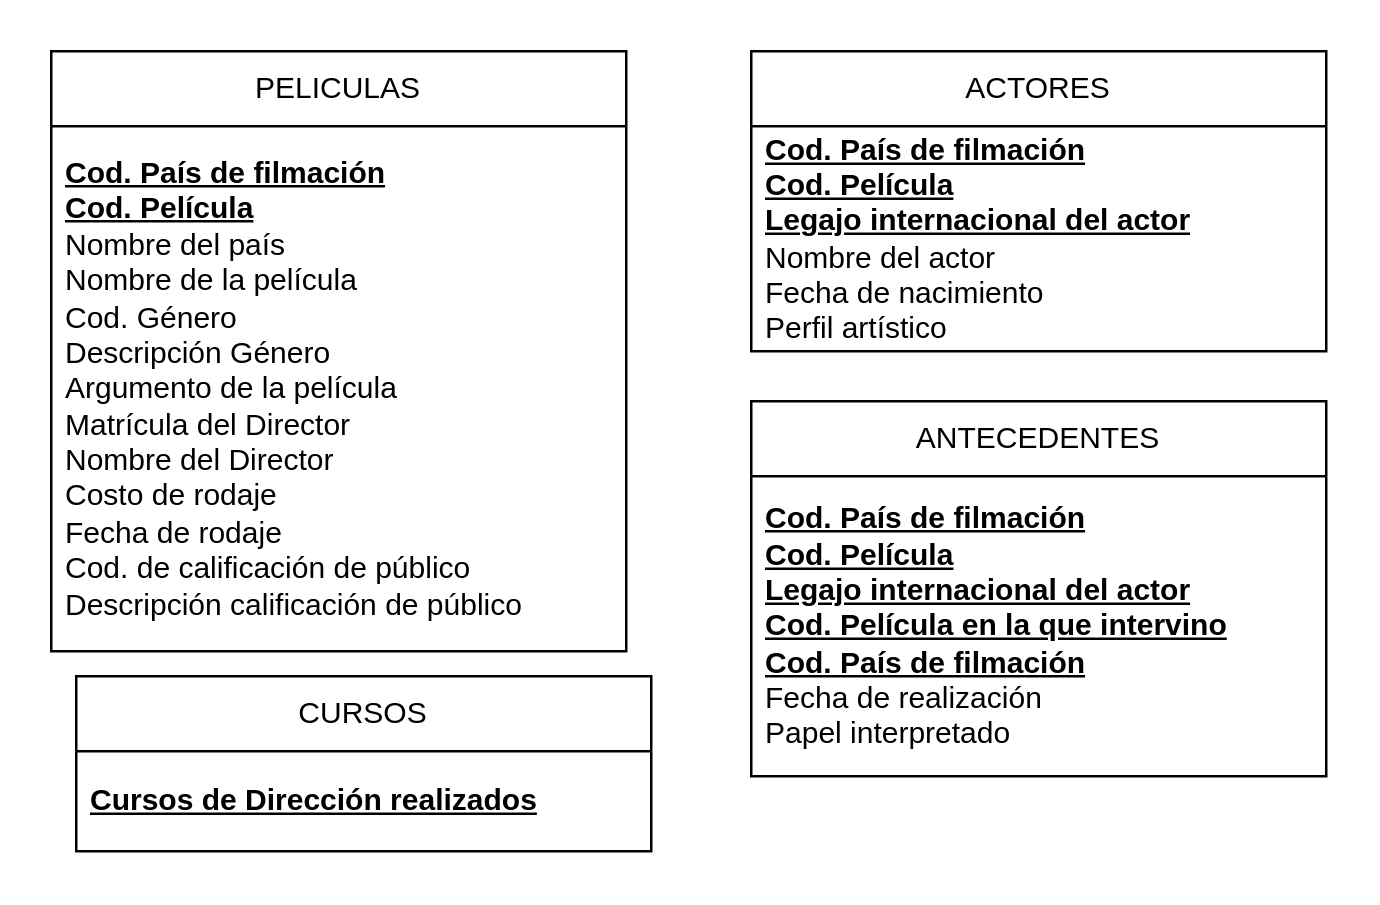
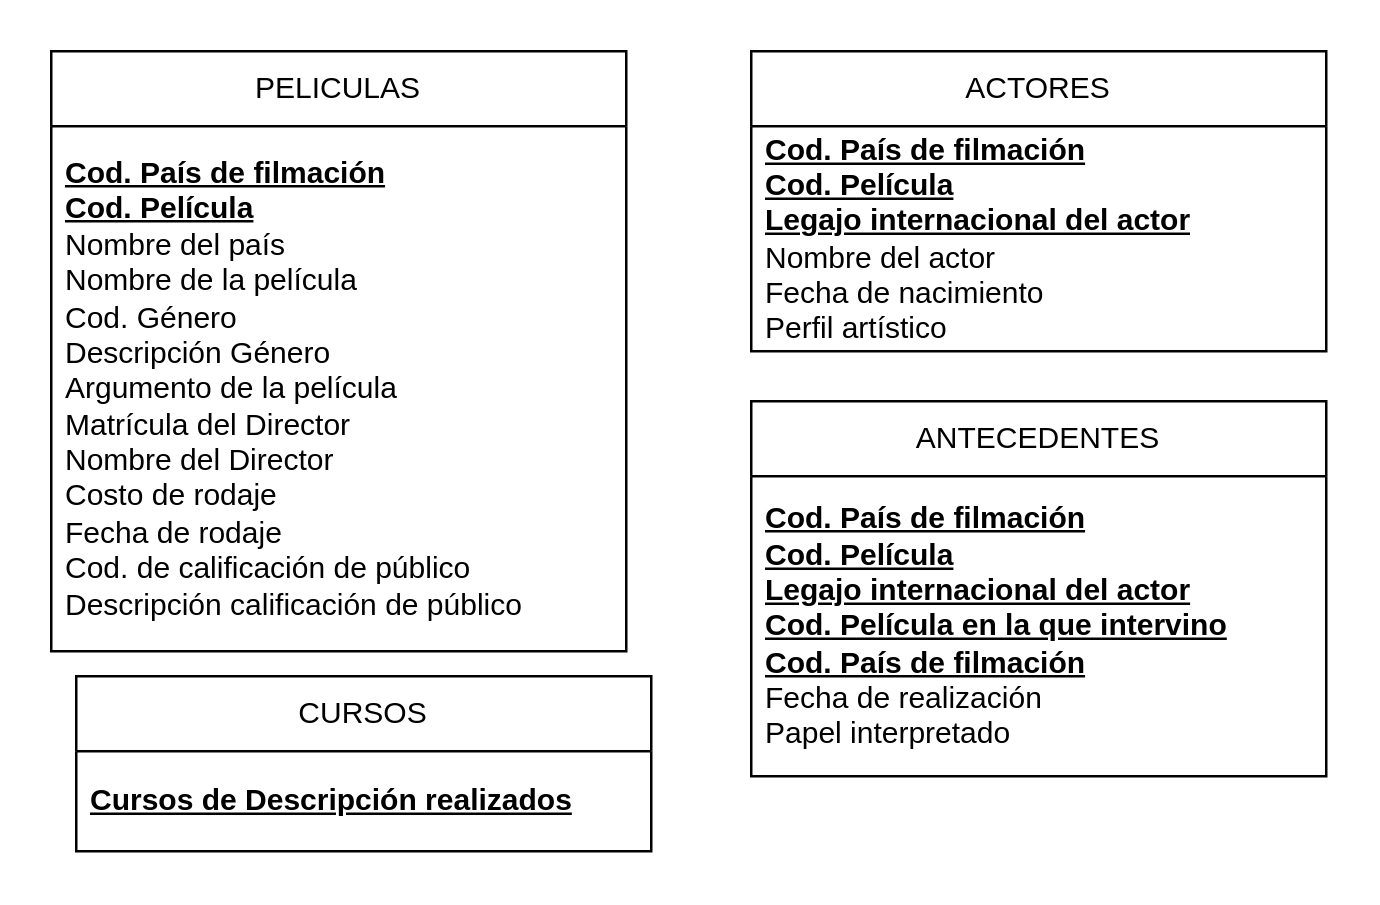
  <mxCell id="0" />
  <mxCell id="1" parent="0" />
  <mxCell id="2" value="PELICULAS" style="swimlane;fontStyle=0;childLayout=stackLayout;horizontal=1;startSize=30;horizontalStack=0;resizeParent=1;resizeParentMax=0;resizeLast=0;collapsible=1;marginBottom=0;whiteSpace=wrap;html=1;" parent="1" vertex="1"><mxGeometry x="20" y="20" width="230" height="240" as="geometry" /></mxCell>
  <mxCell id="3" value="&lt;u&gt;&lt;b&gt;Cod. País de filmación&lt;br&gt;Cod. Película&lt;br&gt;&lt;/b&gt;&lt;/u&gt;Nombre del país&lt;br&gt;Nombre de la película&lt;br&gt;Cod. Género&lt;br&gt;Descripción Género&lt;br&gt;Argumento de la película&lt;br&gt;Matrícula del Director&lt;br&gt;Nombre del Director&lt;br&gt;Costo de rodaje&lt;br&gt;Fecha de rodaje&lt;br&gt;Cod. de calificación de público&lt;br&gt;Descripción calificación de público " style="text;strokeColor=none;fillColor=none;align=left;verticalAlign=middle;spacingLeft=4;spacingRight=4;overflow=hidden;points=[[0,0.5],[1,0.5]];portConstraint=eastwest;rotatable=0;whiteSpace=wrap;html=1;" parent="2" vertex="1"><mxGeometry y="30" width="230" height="210" as="geometry" /></mxCell>
  <mxCell id="4" value="ACTORES" style="swimlane;fontStyle=0;childLayout=stackLayout;horizontal=1;startSize=30;horizontalStack=0;resizeParent=1;resizeParentMax=0;resizeLast=0;collapsible=1;marginBottom=0;whiteSpace=wrap;html=1;" parent="1" vertex="1"><mxGeometry x="300" y="20" width="230" height="120" as="geometry" /></mxCell>
  <mxCell id="5" value="&lt;u style=&quot;border-color: var(--border-color);&quot;&gt;&lt;b style=&quot;border-color: var(--border-color);&quot;&gt;Cod. País de filmación&lt;br style=&quot;border-color: var(--border-color);&quot;&gt;Cod. Película&lt;br style=&quot;border-color: var(--border-color);&quot;&gt;&lt;/b&gt;&lt;/u&gt;&lt;span style=&quot;background-color: initial;&quot;&gt;&lt;b&gt;&lt;u&gt;Legajo internacional del actor&lt;/u&gt;&lt;/b&gt;&lt;/span&gt;&lt;br&gt;&lt;blockquote style=&quot;border: none; margin: 0px 0px 0px 40px; padding: 0px;&quot;&gt;&lt;/blockquote&gt;&lt;span style=&quot;background-color: initial;&quot;&gt;Nombre del actor&lt;/span&gt;&lt;br&gt;&lt;blockquote style=&quot;border: none; margin: 0px 0px 0px 40px; padding: 0px;&quot;&gt;&lt;/blockquote&gt;&lt;span style=&quot;background-color: initial;&quot;&gt;Fecha de nacimiento&lt;/span&gt;&lt;br&gt;&lt;blockquote style=&quot;border: none; margin: 0px 0px 0px 40px; padding: 0px;&quot;&gt;&lt;/blockquote&gt;&lt;span style=&quot;background-color: initial;&quot;&gt;Perfil artístico&lt;/span&gt;&lt;br&gt;" style="text;strokeColor=none;fillColor=none;align=left;verticalAlign=middle;spacingLeft=4;spacingRight=4;overflow=hidden;points=[[0,0.5],[1,0.5]];portConstraint=eastwest;rotatable=0;whiteSpace=wrap;html=1;" parent="4" vertex="1"><mxGeometry y="30" width="230" height="90" as="geometry" /></mxCell>
  <mxCell id="6" value="ANTECEDENTES" style="swimlane;fontStyle=0;childLayout=stackLayout;horizontal=1;startSize=30;horizontalStack=0;resizeParent=1;resizeParentMax=0;resizeLast=0;collapsible=1;marginBottom=0;whiteSpace=wrap;html=1;" parent="1" vertex="1"><mxGeometry x="300" y="160" width="230" height="150" as="geometry" /></mxCell>
  <mxCell id="7" value="&lt;blockquote style=&quot;border: none; margin: 0px 0px 0px 40px; padding: 0px;&quot;&gt;&lt;/blockquote&gt;&lt;u style=&quot;border-color: var(--border-color);&quot;&gt;&lt;b style=&quot;border-color: var(--border-color);&quot;&gt;Cod. País de filmación&lt;br style=&quot;border-color: var(--border-color);&quot;&gt;Cod. Película&lt;br style=&quot;border-color: var(--border-color);&quot;&gt;&lt;/b&gt;&lt;/u&gt;&lt;b style=&quot;border-color: var(--border-color);&quot;&gt;&lt;u style=&quot;border-color: var(--border-color);&quot;&gt;Legajo internacional del actor&lt;br&gt;&lt;/u&gt;&lt;/b&gt;&lt;b&gt;&lt;u&gt;&lt;span style=&quot;background-color: initial;&quot;&gt;Cod. Película en la que intervino&lt;/span&gt;&lt;br&gt;&lt;/u&gt;&lt;/b&gt;&lt;blockquote style=&quot;border: none; margin: 0px 0px 0px 40px; padding: 0px;&quot;&gt;&lt;/blockquote&gt;&lt;u&gt;&lt;b&gt;&lt;span style=&quot;background-color: initial;&quot;&gt;Cod. País de filmación&lt;/span&gt;&lt;br&gt;&lt;/b&gt;&lt;/u&gt;&lt;blockquote style=&quot;border: none; margin: 0px 0px 0px 40px; padding: 0px;&quot;&gt;&lt;/blockquote&gt;&lt;span style=&quot;background-color: initial;&quot;&gt;Fecha de realización&lt;/span&gt;&lt;br&gt;Papel interpretado" style="text;strokeColor=none;fillColor=none;align=left;verticalAlign=middle;spacingLeft=4;spacingRight=4;overflow=hidden;points=[[0,0.5],[1,0.5]];portConstraint=eastwest;rotatable=0;whiteSpace=wrap;html=1;" parent="6" vertex="1"><mxGeometry y="30" width="230" height="120" as="geometry" /></mxCell>
  <mxCell id="8" value="CURSOS" style="swimlane;fontStyle=0;childLayout=stackLayout;horizontal=1;startSize=30;horizontalStack=0;resizeParent=1;resizeParentMax=0;resizeLast=0;collapsible=1;marginBottom=0;whiteSpace=wrap;html=1;" vertex="1" parent="1"><mxGeometry x="30" y="270" width="230" height="70" as="geometry" /></mxCell>
- <mxCell id="9" value="&lt;b&gt;&lt;u&gt;Cursos de Dirección realizados&lt;/u&gt;&lt;/b&gt;" style="text;strokeColor=none;fillColor=none;align=left;verticalAlign=middle;spacingLeft=4;spacingRight=4;overflow=hidden;points=[[0,0.5],[1,0.5]];portConstraint=eastwest;rotatable=0;whiteSpace=wrap;html=1;" vertex="1" parent="8"><mxGeometry y="30" width="230" height="40" as="geometry" /></mxCell>
+ <mxCell id="9" value="&lt;b&gt;&lt;u&gt;Cursos de Descripción realizados&lt;/u&gt;&lt;/b&gt;" style="text;strokeColor=none;fillColor=none;align=left;verticalAlign=middle;spacingLeft=4;spacingRight=4;overflow=hidden;points=[[0,0.5],[1,0.5]];portConstraint=eastwest;rotatable=0;whiteSpace=wrap;html=1;" vertex="1" parent="8"><mxGeometry y="30" width="230" height="40" as="geometry" /></mxCell>
